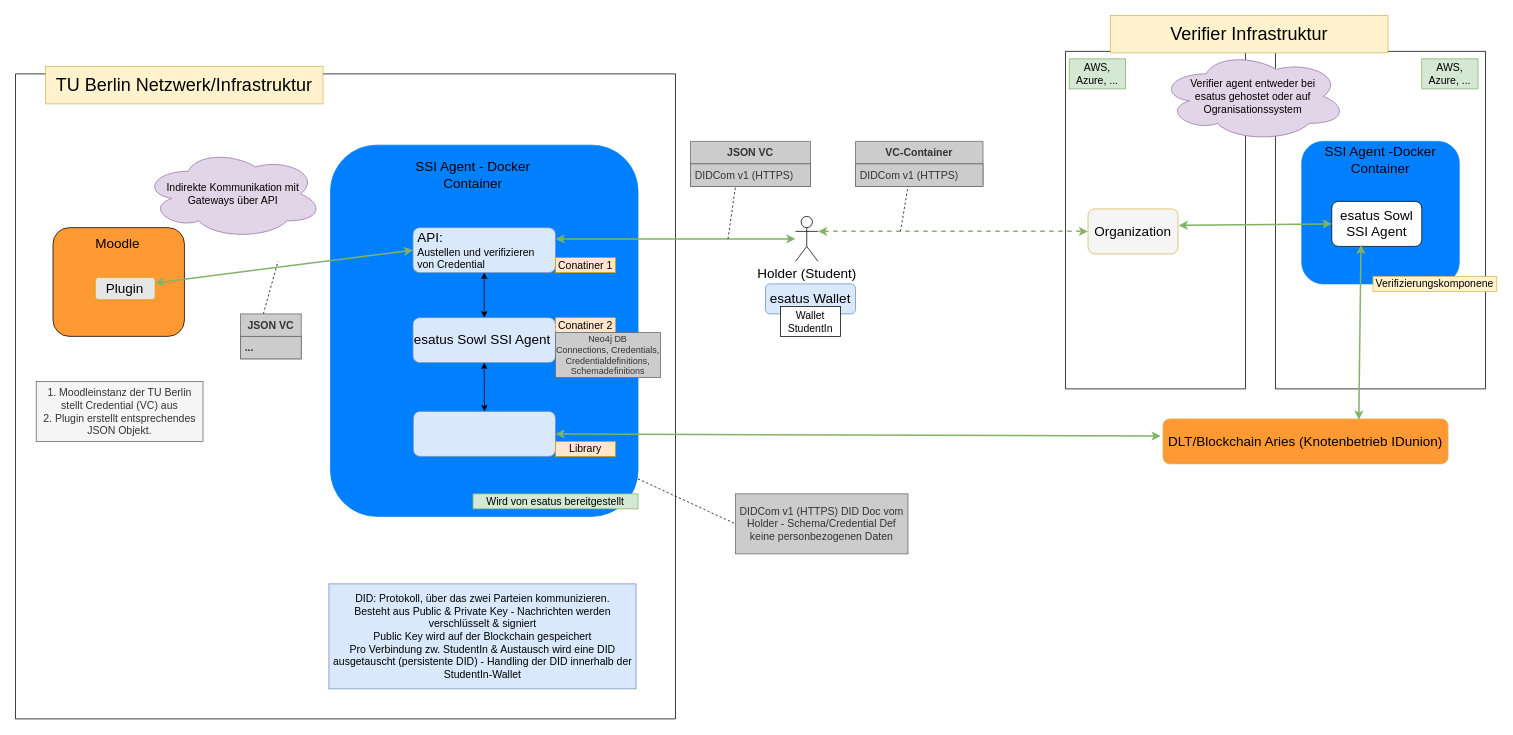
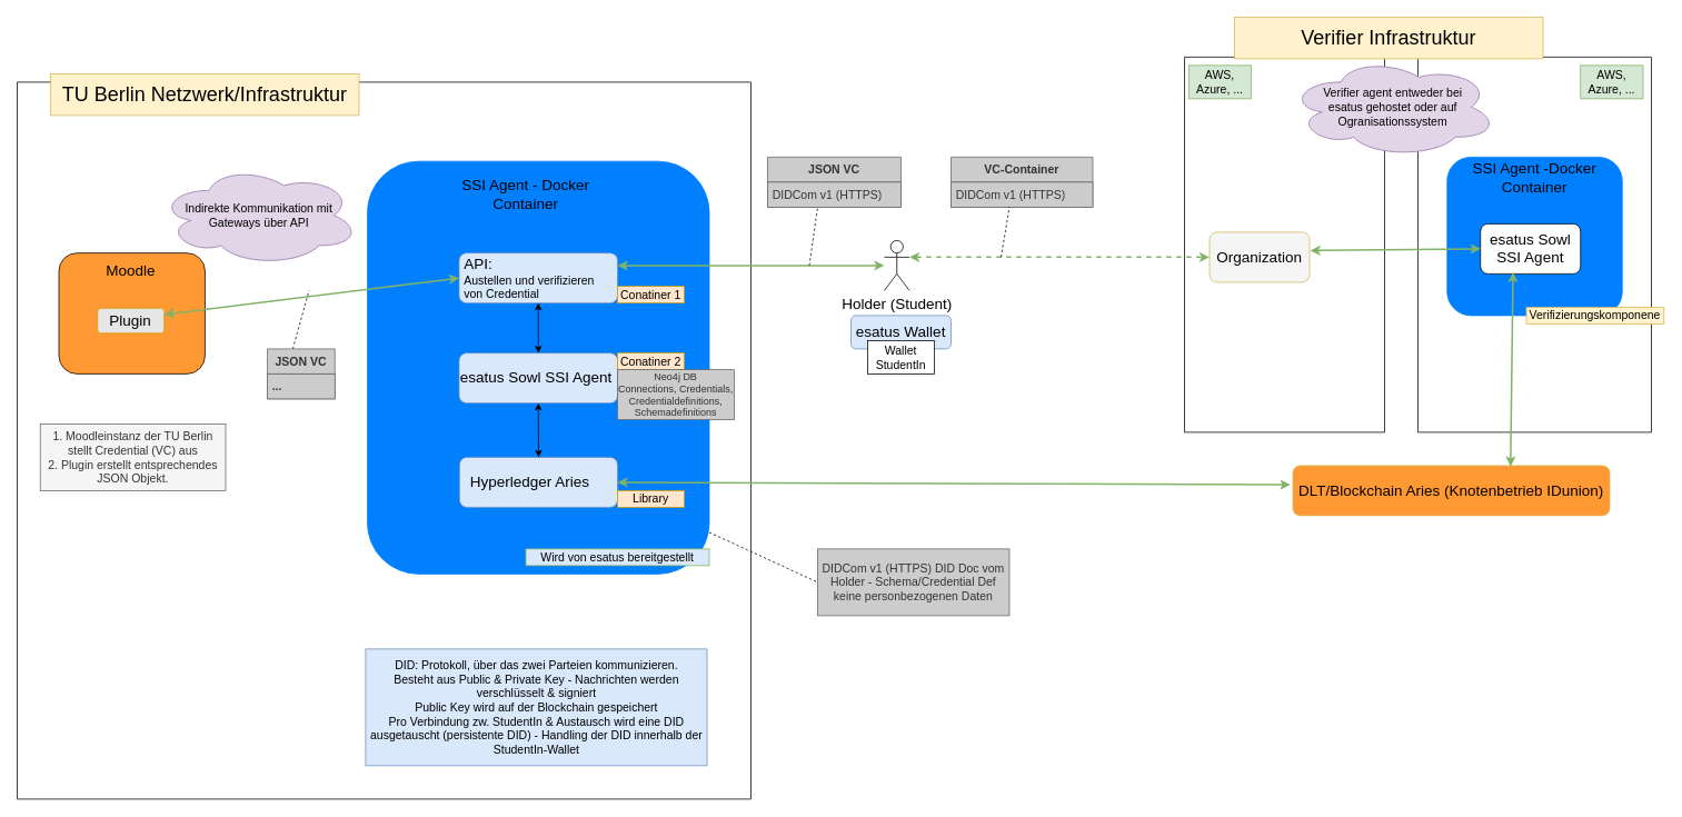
  <mxCell id="0" />
  <mxCell id="1" parent="0" />
  <mxCell id="2" value="" style="swimlane;startSize=0;fillColor=#FF9933;strokeWidth=1;fontColor=none;noLabel=1;gradientColor=default;" parent="1" vertex="1"><mxGeometry x="20" y="98" width="880" height="860" as="geometry" /></mxCell>
  <mxCell id="3" value="" style="rounded=1;whiteSpace=wrap;html=1;fillColor=#FF9933;" parent="2" vertex="1"><mxGeometry x="50" y="205" width="175.25" height="145" as="geometry" /></mxCell>
  <mxCell id="4" value="&lt;font style=&quot;font-size: 18px;&quot;&gt;Moodle&lt;/font&gt;" style="text;html=1;strokeColor=none;fillColor=none;align=center;verticalAlign=middle;whiteSpace=wrap;rounded=0;" parent="2" vertex="1"><mxGeometry x="50" y="211.25" width="172.62" height="30" as="geometry" /></mxCell>
  <mxCell id="5" value="" style="rounded=1;whiteSpace=wrap;html=1;fillColor=#007FFF;strokeColor=#007FFF;" parent="2" vertex="1"><mxGeometry x="420" y="95" width="410" height="495" as="geometry" /></mxCell>
  <mxCell id="6" value="" style="rounded=1;whiteSpace=wrap;html=1;fillColor=#dae8fc;strokeColor=#6c8ebf;" parent="2" vertex="1"><mxGeometry x="530" y="205" width="190" height="60" as="geometry" /></mxCell>
  <mxCell id="7" value="" style="rounded=1;whiteSpace=wrap;html=1;fillColor=#dae8fc;strokeColor=#6c8ebf;" parent="2" vertex="1"><mxGeometry x="530" y="325" width="190" height="60" as="geometry" /></mxCell>
  <mxCell id="8" value="" style="rounded=1;whiteSpace=wrap;html=1;fillColor=#dae8fc;strokeColor=#6c8ebf;" parent="2" vertex="1"><mxGeometry x="530.5" y="450" width="189.5" height="60" as="geometry" /></mxCell>
  <mxCell id="9" value="" style="endArrow=classic;startArrow=classic;html=1;rounded=0;entryX=0;entryY=0.5;entryDx=0;entryDy=0;fillColor=#d5e8d4;strokeColor=#82b366;exitX=1;exitY=0.25;exitDx=0;exitDy=0;strokeWidth=2;" parent="2" source="25" target="6" edge="1"><mxGeometry width="50" height="50" relative="1" as="geometry"><mxPoint x="214.75" y="357.5" as="sourcePoint" /><mxPoint x="189" y="190" as="targetPoint" /></mxGeometry></mxCell>
  <mxCell id="10" value="&lt;div style=&quot;text-align: left;&quot;&gt;&lt;span style=&quot;font-size: 18px; background-color: initial;&quot;&gt;API:&lt;/span&gt;&lt;/div&gt;&lt;font style=&quot;&quot;&gt;&lt;div style=&quot;text-align: left;&quot;&gt;&lt;span style=&quot;font-size: 14px; background-color: initial;&quot;&gt;Austellen und verifizieren von Credential&lt;/span&gt;&lt;/div&gt;&lt;/font&gt;" style="text;html=1;strokeColor=none;fillColor=none;align=center;verticalAlign=middle;whiteSpace=wrap;rounded=0;" parent="2" vertex="1"><mxGeometry x="534.75" y="220" width="160" height="30" as="geometry" /></mxCell>
  <mxCell id="11" value="&lt;font style=&quot;font-size: 18px;&quot;&gt;esatus Sowl SSI Agent&lt;/font&gt;" style="text;html=1;strokeColor=none;fillColor=none;align=center;verticalAlign=middle;whiteSpace=wrap;rounded=0;" parent="2" vertex="1"><mxGeometry x="530" y="340" width="185.25" height="30" as="geometry" /></mxCell>
+ <mxCell id="12" value="&lt;font style=&quot;font-size: 18px;&quot;&gt;Hyperledger Aries&lt;/font&gt;" style="text;html=1;strokeColor=none;fillColor=none;align=center;verticalAlign=middle;whiteSpace=wrap;rounded=0;" parent="2" vertex="1"><mxGeometry x="530" y="465" width="170" height="30" as="geometry" /></mxCell>
  <mxCell id="13" value="&lt;font style=&quot;font-size: 14px;&quot;&gt;Indirekte Kommunikation mit Gateways über API&lt;/font&gt;" style="ellipse;shape=cloud;whiteSpace=wrap;html=1;fillColor=#e1d5e7;strokeColor=#9673a6;" parent="2" vertex="1"><mxGeometry x="170" y="100" width="240" height="120" as="geometry" /></mxCell>
  <mxCell id="14" value="" style="endArrow=classic;startArrow=classic;html=1;rounded=0;entryX=0.5;entryY=1;entryDx=0;entryDy=0;exitX=0.5;exitY=0;exitDx=0;exitDy=0;" parent="2" source="7" target="6" edge="1"><mxGeometry width="50" height="50" relative="1" as="geometry"><mxPoint x="580.5" y="325" as="sourcePoint" /><mxPoint x="630.5" y="275" as="targetPoint" /></mxGeometry></mxCell>
  <mxCell id="15" value="" style="endArrow=classic;startArrow=classic;html=1;rounded=0;entryX=0.5;entryY=1;entryDx=0;entryDy=0;exitX=0.5;exitY=0;exitDx=0;exitDy=0;" parent="2" source="8" target="7" edge="1"><mxGeometry width="50" height="50" relative="1" as="geometry"><mxPoint x="589.5" y="445" as="sourcePoint" /><mxPoint x="589.5" y="385" as="targetPoint" /></mxGeometry></mxCell>
  <mxCell id="16" value="&lt;font style=&quot;font-size: 14px;&quot;&gt;Conatiner 1&lt;/font&gt;" style="rounded=0;whiteSpace=wrap;html=1;fillColor=#ffe6cc;strokeColor=#d79b00;" parent="2" vertex="1"><mxGeometry x="720" y="245" width="80" height="20" as="geometry" /></mxCell>
- <mxCell id="17" value="&lt;font style=&quot;font-size: 14px;&quot;&gt;Conatiner 2&lt;/font&gt;" style="rounded=0;whiteSpace=wrap;html=1;fillColor=#ffe6cc;strokeColor=#d79b00;dashed=1;" parent="2" vertex="1"><mxGeometry x="720" y="325" width="80" height="20" as="geometry" /></mxCell>
+ <mxCell id="17" value="&lt;font style=&quot;font-size: 14px;&quot;&gt;Conatiner 2&lt;/font&gt;" style="rounded=0;whiteSpace=wrap;html=1;fillColor=#ffe6cc;strokeColor=#d79b00;" parent="2" vertex="1"><mxGeometry x="720" y="325" width="80" height="20" as="geometry" /></mxCell>
  <mxCell id="18" value="&lt;span style=&quot;font-size: 14px;&quot;&gt;Library&lt;/span&gt;" style="rounded=0;whiteSpace=wrap;html=1;fillColor=#ffe6cc;strokeColor=#d79b00;" parent="2" vertex="1"><mxGeometry x="720" y="490" width="80" height="20" as="geometry" /></mxCell>
  <mxCell id="19" value="&lt;font style=&quot;font-size: 18px;&quot;&gt;SSI Agent - Docker Container&lt;/font&gt;" style="text;html=1;strokeColor=none;fillColor=none;align=center;verticalAlign=middle;whiteSpace=wrap;rounded=0;" parent="2" vertex="1"><mxGeometry x="500" y="120" width="220" height="30" as="geometry" /></mxCell>
  <mxCell id="20" value="" style="endArrow=none;dashed=1;html=1;rounded=0;" parent="2" edge="1"><mxGeometry width="50" height="50" relative="1" as="geometry"><mxPoint x="330.5" y="320" as="sourcePoint" /><mxPoint x="350" y="250" as="targetPoint" /></mxGeometry></mxCell>
- <mxCell id="21" value="&lt;font style=&quot;font-size: 14px;&quot;&gt;Wird von esatus bereitgestellt&lt;/font&gt;" style="rounded=0;whiteSpace=wrap;html=1;fillColor=#d5e8d4;strokeColor=#82b366;" parent="2" vertex="1"><mxGeometry x="610" y="560" width="220" height="20" as="geometry" /></mxCell>
+ <mxCell id="21" value="&lt;font style=&quot;font-size: 14px;&quot;&gt;Wird von esatus bereitgestellt&lt;/font&gt;" style="rounded=0;whiteSpace=wrap;html=1;fillColor=#dae8fc;strokeColor=#82b366;" parent="2" vertex="1"><mxGeometry x="610" y="560" width="220" height="20" as="geometry" /></mxCell>
  <mxCell id="22" value="&lt;font style=&quot;font-size: 14px;&quot;&gt;DID: Protokoll, über das zwei Parteien kommunizieren.&lt;br&gt;Besteht aus Public &amp;amp; Private Key - Nachrichten werden verschlüsselt &amp;amp; signiert&lt;br&gt;Public Key wird auf der Blockchain gespeichert&lt;br&gt;Pro Verbindung zw. StudentIn &amp;amp; Austausch wird eine DID ausgetauscht (persistente DID) - Handling der DID innerhalb der StudentIn-Wallet&lt;/font&gt;" style="rounded=0;whiteSpace=wrap;html=1;fillColor=#dae8fc;strokeColor=#6c8ebf;" parent="2" vertex="1"><mxGeometry x="417.88" y="680" width="409.5" height="140" as="geometry" /></mxCell>
  <mxCell id="23" value="Neo4j DB&lt;br&gt;Connections, Credentials, Credentialdefinitions, Schemadefinitions" style="rounded=0;whiteSpace=wrap;html=1;fillColor=#CCCCCC;fontColor=#333333;strokeColor=#666666;" parent="2" vertex="1"><mxGeometry x="720" y="345" width="140" height="60" as="geometry" /></mxCell>
  <mxCell id="24" value="" style="endArrow=none;dashed=1;html=1;rounded=0;entryX=0;entryY=0.5;entryDx=0;entryDy=0;" parent="2" target="53" edge="1"><mxGeometry width="50" height="50" relative="1" as="geometry"><mxPoint x="830" y="540" as="sourcePoint" /><mxPoint x="840" y="480" as="targetPoint" /></mxGeometry></mxCell>
- <mxCell id="25" value="&lt;font style=&quot;font-size: 18px;&quot;&gt;Plugin&lt;/font&gt;" style="rounded=1;whiteSpace=wrap;html=1;fillColor=#E6E6E6;strokeColor=#d79b00;" vertex="1" parent="2"><mxGeometry x="106.31" y="271.25" width="80" height="30" as="geometry" /></mxCell>
+ <mxCell id="25" value="&lt;font style=&quot;font-size: 18px;&quot;&gt;Plugin&lt;/font&gt;" style="rounded=1;whiteSpace=wrap;html=1;fillColor=#E6E6E6;strokeColor=#d79b00;" vertex="1" parent="2"><mxGeometry x="96.31" y="271.25" width="80" height="30" as="geometry" /></mxCell>
  <mxCell id="26" value="&lt;font style=&quot;font-size: 14px;&quot;&gt;1. Moodleinstanz der TU Berlin stellt Credential (VC) aus&lt;br&gt;2. Plugin erstellt entsprechendes JSON Objekt.&lt;/font&gt;" style="rounded=0;whiteSpace=wrap;html=1;fillColor=#f5f5f5;strokeColor=#666666;fontColor=#333333;" vertex="1" parent="2"><mxGeometry x="27.63" y="410" width="222.37" height="80" as="geometry" /></mxCell>
  <mxCell id="27" value="&lt;font style=&quot;font-size: 14px;&quot;&gt;&lt;b&gt;JSON VC&lt;/b&gt;&lt;/font&gt;" style="swimlane;fontStyle=0;childLayout=stackLayout;horizontal=1;startSize=30;horizontalStack=0;resizeParent=1;resizeParentMax=0;resizeLast=0;collapsible=1;marginBottom=0;whiteSpace=wrap;html=1;fillColor=#CCCCCC;fontColor=#333333;strokeColor=#666666;" parent="2" vertex="1"><mxGeometry x="300" y="320" width="81" height="60" as="geometry" /></mxCell>
  <mxCell id="28" value="&lt;font style=&quot;&quot;&gt;&lt;span style=&quot;font-size: 14px;&quot;&gt;&lt;b&gt;...&lt;/b&gt;&lt;/span&gt;&lt;br&gt;&lt;/font&gt;" style="text;strokeColor=#666666;fillColor=#CCCCCC;align=left;verticalAlign=middle;spacingLeft=4;spacingRight=4;overflow=hidden;points=[[0,0.5],[1,0.5]];portConstraint=eastwest;rotatable=0;whiteSpace=wrap;html=1;fontColor=#333333;" parent="27" vertex="1"><mxGeometry y="30" width="81" height="30" as="geometry" /></mxCell>
  <mxCell id="29" value="&lt;font style=&quot;font-size: 18px;&quot;&gt;Holder (Student)&lt;/font&gt;" style="shape=umlActor;verticalLabelPosition=bottom;verticalAlign=top;html=1;outlineConnect=0;" parent="1" vertex="1"><mxGeometry x="1060" y="288" width="30" height="60" as="geometry" /></mxCell>
  <mxCell id="30" value="" style="endArrow=classic;startArrow=classic;html=1;rounded=0;exitX=1;exitY=0.25;exitDx=0;exitDy=0;fillColor=#d5e8d4;strokeColor=#82b366;strokeWidth=2;" parent="1" source="6" target="29" edge="1"><mxGeometry width="50" height="50" relative="1" as="geometry"><mxPoint x="930" y="618" as="sourcePoint" /><mxPoint x="980" y="568" as="targetPoint" /></mxGeometry></mxCell>
  <mxCell id="31" value="&lt;span style=&quot;font-size: 24px;&quot;&gt;TU Berlin Netzwerk/Infrastruktur&lt;/span&gt;" style="text;html=1;strokeColor=#d6b656;fillColor=#fff2cc;align=center;verticalAlign=middle;whiteSpace=wrap;rounded=0;" parent="1" vertex="1"><mxGeometry x="60" y="88" width="370" height="50" as="geometry" /></mxCell>
  <mxCell id="32" value="" style="endArrow=classic;startArrow=classic;html=1;rounded=0;exitX=1;exitY=0.333;exitDx=0;exitDy=0;fillColor=#d5e8d4;strokeColor=#82b366;entryX=0;entryY=0.5;entryDx=0;entryDy=0;exitPerimeter=0;strokeWidth=2;dashed=1;" parent="1" source="29" target="37" edge="1"><mxGeometry width="50" height="50" relative="1" as="geometry"><mxPoint x="1050" y="317.5" as="sourcePoint" /><mxPoint x="1420" y="318" as="targetPoint" /></mxGeometry></mxCell>
  <mxCell id="33" value="&lt;span style=&quot;font-size: 14px;&quot;&gt;&lt;b&gt;VC-Container&lt;/b&gt;&lt;/span&gt;" style="swimlane;fontStyle=0;childLayout=stackLayout;horizontal=1;startSize=30;horizontalStack=0;resizeParent=1;resizeParentMax=0;resizeLast=0;collapsible=1;marginBottom=0;whiteSpace=wrap;html=1;fillColor=#CCCCCC;fontColor=#333333;strokeColor=#666666;" parent="1" vertex="1"><mxGeometry x="1140" y="188" width="170" height="60" as="geometry" /></mxCell>
  <mxCell id="34" value="&lt;font style=&quot;&quot;&gt;&lt;font style=&quot;font-size: 14px;&quot;&gt;DIDCom v1 (HTTPS)&lt;/font&gt;&lt;br&gt;&lt;/font&gt;" style="text;strokeColor=#666666;fillColor=#CCCCCC;align=left;verticalAlign=middle;spacingLeft=4;spacingRight=4;overflow=hidden;points=[[0,0.5],[1,0.5]];portConstraint=eastwest;rotatable=0;whiteSpace=wrap;html=1;fontColor=#333333;" parent="33" vertex="1"><mxGeometry y="30" width="170" height="30" as="geometry" /></mxCell>
  <mxCell id="35" value="" style="endArrow=none;dashed=1;html=1;rounded=0;" parent="1" edge="1"><mxGeometry width="50" height="50" relative="1" as="geometry"><mxPoint x="1200" y="308" as="sourcePoint" /><mxPoint y="248" as="targetPoint" x="1210" /></mxGeometry></mxCell>
  <mxCell id="36" value="" style="swimlane;startSize=0;" parent="1" vertex="1"><mxGeometry x="1420" y="68" width="240" height="450" as="geometry" /></mxCell>
  <mxCell id="37" value="&lt;font style=&quot;font-size: 18px;&quot;&gt;Organization&lt;/font&gt;" style="rounded=1;whiteSpace=wrap;html=1;fillColor=#f5f5f5;strokeColor=#d6b656;" parent="36" vertex="1"><mxGeometry x="30" y="210" width="120" height="60" as="geometry" /></mxCell>
  <mxCell id="38" value="&lt;font style=&quot;font-size: 14px;&quot;&gt;AWS, &lt;br&gt;Azure, ...&lt;/font&gt;" style="rounded=0;whiteSpace=wrap;html=1;fillColor=#d5e8d4;strokeColor=#82b366;" parent="36" vertex="1"><mxGeometry x="5" y="10" width="75" height="40" as="geometry" /></mxCell>
  <mxCell id="39" value="&lt;font style=&quot;font-size: 14px;&quot;&gt;&lt;b&gt;JSON VC&lt;/b&gt;&lt;/font&gt;" style="swimlane;fontStyle=0;childLayout=stackLayout;horizontal=1;startSize=30;horizontalStack=0;resizeParent=1;resizeParentMax=0;resizeLast=0;collapsible=1;marginBottom=0;whiteSpace=wrap;html=1;fillColor=#CCCCCC;fontColor=#333333;strokeColor=#666666;" parent="1" vertex="1"><mxGeometry x="920" y="188" width="160" height="60" as="geometry" /></mxCell>
  <mxCell id="40" value="&lt;font style=&quot;&quot;&gt;&lt;font style=&quot;font-size: 14px;&quot;&gt;DIDCom v1 (HTTPS)&lt;/font&gt;&lt;br&gt;&lt;/font&gt;" style="text;strokeColor=#666666;fillColor=#CCCCCC;align=left;verticalAlign=middle;spacingLeft=4;spacingRight=4;overflow=hidden;points=[[0,0.5],[1,0.5]];portConstraint=eastwest;rotatable=0;whiteSpace=wrap;html=1;fontColor=#333333;" parent="39" vertex="1"><mxGeometry y="30" width="160" height="30" as="geometry" /></mxCell>
  <mxCell id="41" value="" style="swimlane;startSize=0;" parent="1" vertex="1"><mxGeometry x="1700" y="68" width="280" height="450" as="geometry" /></mxCell>
  <mxCell id="42" value="" style="rounded=1;whiteSpace=wrap;html=1;fillColor=#007FFF;strokeColor=#007FFF;" parent="41" vertex="1"><mxGeometry x="35" y="120" width="210" height="190" as="geometry" /></mxCell>
  <mxCell id="43" value="&lt;font style=&quot;font-size: 18px;&quot;&gt;SSI Agent -Docker Container&lt;/font&gt;" style="text;html=1;strokeColor=none;fillColor=none;align=center;verticalAlign=middle;whiteSpace=wrap;rounded=0;" parent="41" vertex="1"><mxGeometry x="50" y="130" width="180" height="30" as="geometry" /></mxCell>
  <mxCell id="44" value="&lt;font style=&quot;font-size: 18px;&quot;&gt;esatus Sowl SSI Agent&lt;/font&gt;" style="rounded=1;whiteSpace=wrap;html=1;" parent="41" vertex="1"><mxGeometry x="75" y="200" width="120" height="60" as="geometry" /></mxCell>
  <mxCell id="45" value="&lt;font style=&quot;font-size: 14px;&quot;&gt;Verifizierungskomponene&lt;/font&gt;" style="rounded=0;whiteSpace=wrap;html=1;fillColor=#fff2cc;strokeColor=#d6b656;" parent="41" vertex="1"><mxGeometry x="130" y="300" width="165" height="20" as="geometry" /></mxCell>
  <mxCell id="46" value="&lt;font style=&quot;font-size: 14px;&quot;&gt;AWS, &lt;br&gt;Azure, ...&lt;/font&gt;" style="rounded=0;whiteSpace=wrap;html=1;fillColor=#d5e8d4;strokeColor=#82b366;" parent="41" vertex="1"><mxGeometry x="195" y="10" width="75" height="40" as="geometry" /></mxCell>
  <mxCell id="47" value="&lt;span style=&quot;font-size: 24px;&quot;&gt;Verifier Infrastruktur&lt;/span&gt;" style="text;html=1;strokeColor=#d6b656;fillColor=#fff2cc;align=center;verticalAlign=middle;whiteSpace=wrap;rounded=0;" parent="1" vertex="1"><mxGeometry x="1480" y="20" width="370" height="50" as="geometry" /></mxCell>
  <mxCell id="48" value="&lt;font style=&quot;font-size: 18px;&quot;&gt;DLT/Blockchain Aries (Knotenbetrieb IDunion)&lt;/font&gt;" style="rounded=1;whiteSpace=wrap;html=1;fillColor=#ff9933;strokeColor=#d6b656;" parent="1" vertex="1"><mxGeometry x="1550" y="558" width="380" height="60" as="geometry" /></mxCell>
  <mxCell id="49" value="" style="endArrow=classic;startArrow=classic;html=1;rounded=0;exitX=1;exitY=0.5;exitDx=0;exitDy=0;fillColor=#d5e8d4;strokeColor=#82b366;entryX=-0.008;entryY=0.383;entryDx=0;entryDy=0;entryPerimeter=0;strokeWidth=2;" parent="1" source="8" target="48" edge="1"><mxGeometry width="50" height="50" relative="1" as="geometry"><mxPoint x="900" y="628" as="sourcePoint" /><mxPoint x="1300" y="633.5" as="targetPoint" /></mxGeometry></mxCell>
  <mxCell id="50" value="" style="endArrow=classic;startArrow=classic;html=1;rounded=0;entryX=0.325;entryY=0.967;entryDx=0;entryDy=0;entryPerimeter=0;strokeWidth=2;fillColor=#d5e8d4;strokeColor=#82b366;exitX=0.687;exitY=0.017;exitDx=0;exitDy=0;exitPerimeter=0;" parent="1" source="48" target="44" edge="1"><mxGeometry width="50" height="50" relative="1" as="geometry"><mxPoint x="1810" y="538" as="sourcePoint" /><mxPoint x="1670" y="388" as="targetPoint" /></mxGeometry></mxCell>
  <mxCell id="51" value="" style="endArrow=classic;startArrow=classic;html=1;rounded=0;exitX=1.008;exitY=0.367;exitDx=0;exitDy=0;exitPerimeter=0;strokeWidth=2;fillColor=#d5e8d4;strokeColor=#82b366;entryX=0;entryY=0.5;entryDx=0;entryDy=0;" parent="1" source="37" target="44" edge="1"><mxGeometry width="50" height="50" relative="1" as="geometry"><mxPoint x="1640" y="348" as="sourcePoint" /><mxPoint x="1740" y="300" as="targetPoint" /></mxGeometry></mxCell>
  <mxCell id="52" value="&lt;font style=&quot;font-size: 14px;&quot;&gt;Verifier agent entweder bei &lt;br&gt;esatus gehostet oder auf Ogranisationssystem&lt;/font&gt;" style="ellipse;shape=cloud;whiteSpace=wrap;html=1;fillColor=#e1d5e7;strokeColor=#9673a6;" parent="1" vertex="1"><mxGeometry x="1545" y="68" width="250" height="120" as="geometry" /></mxCell>
  <mxCell id="53" value="&lt;font style=&quot;font-size: 14px;&quot;&gt;DIDCom v1 (HTTPS) DID Doc vom Holder - Schema/Credential Def&lt;br&gt;keine personbezogenen Daten&lt;/font&gt;" style="rounded=0;whiteSpace=wrap;html=1;fillColor=#CCCCCC;fontColor=#333333;strokeColor=#666666;" parent="1" vertex="1"><mxGeometry x="980" y="658" width="230" height="80" as="geometry" /></mxCell>
  <mxCell id="54" value="&lt;font style=&quot;font-size: 18px;&quot;&gt;esatus Wallet&lt;/font&gt;" style="rounded=1;whiteSpace=wrap;html=1;fillColor=#dae8fc;strokeColor=#6c8ebf;" parent="1" vertex="1"><mxGeometry x="1020" y="378" width="120" height="40" as="geometry" /></mxCell>
  <mxCell id="55" value="&lt;font style=&quot;font-size: 14px;&quot;&gt;Wallet&lt;br&gt;StudentIn&lt;/font&gt;" style="rounded=0;whiteSpace=wrap;html=1;" parent="1" vertex="1"><mxGeometry x="1040" y="408" width="80" height="40" as="geometry" /></mxCell>
  <mxCell id="56" value="" style="endArrow=none;dashed=1;html=1;rounded=0;" edge="1" parent="1"><mxGeometry width="50" height="50" relative="1" as="geometry"><mxPoint x="970" y="318" as="sourcePoint" /><mxPoint x="980" y="248" as="targetPoint" /></mxGeometry></mxCell>
